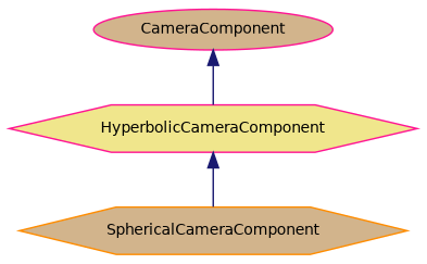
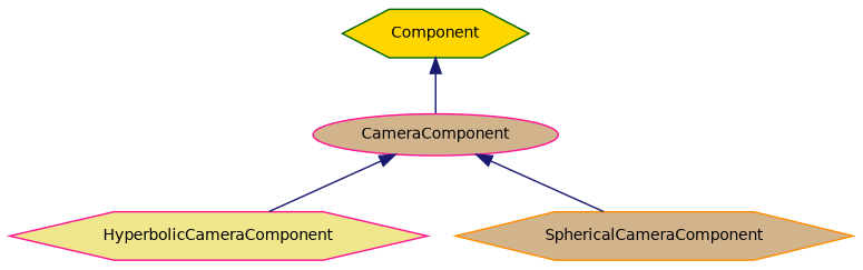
  digraph {
    fontname="DejaVu Sans"
    node [color=deeppink fillcolor=tan fontname="DejaVu Sans" fontsize=10 shape=hexagon style=filled]
    edge [color=midnightblue dir=back fontname="DejaVu Sans" fontsize=10 labelfontname=Helvetica labelfontsize=10 style=solid]
    n1 [fontcolor=black height=0.2 label=CameraComponent shape=ellipse width=0.4]
    n2 [fillcolor=khaki height=0.2 label=HyperbolicCameraComponent width=0.4]
    n3 [color=darkorange height=0.2 label=SphericalCameraComponent width=0.4]
+   n4 [color=darkgreen fillcolor=gold height=0.2 label=Component width=0.4]
    n1 -> n2
-   n2 -> n3
+   n1 -> n3
+   n4 -> n1
  }
